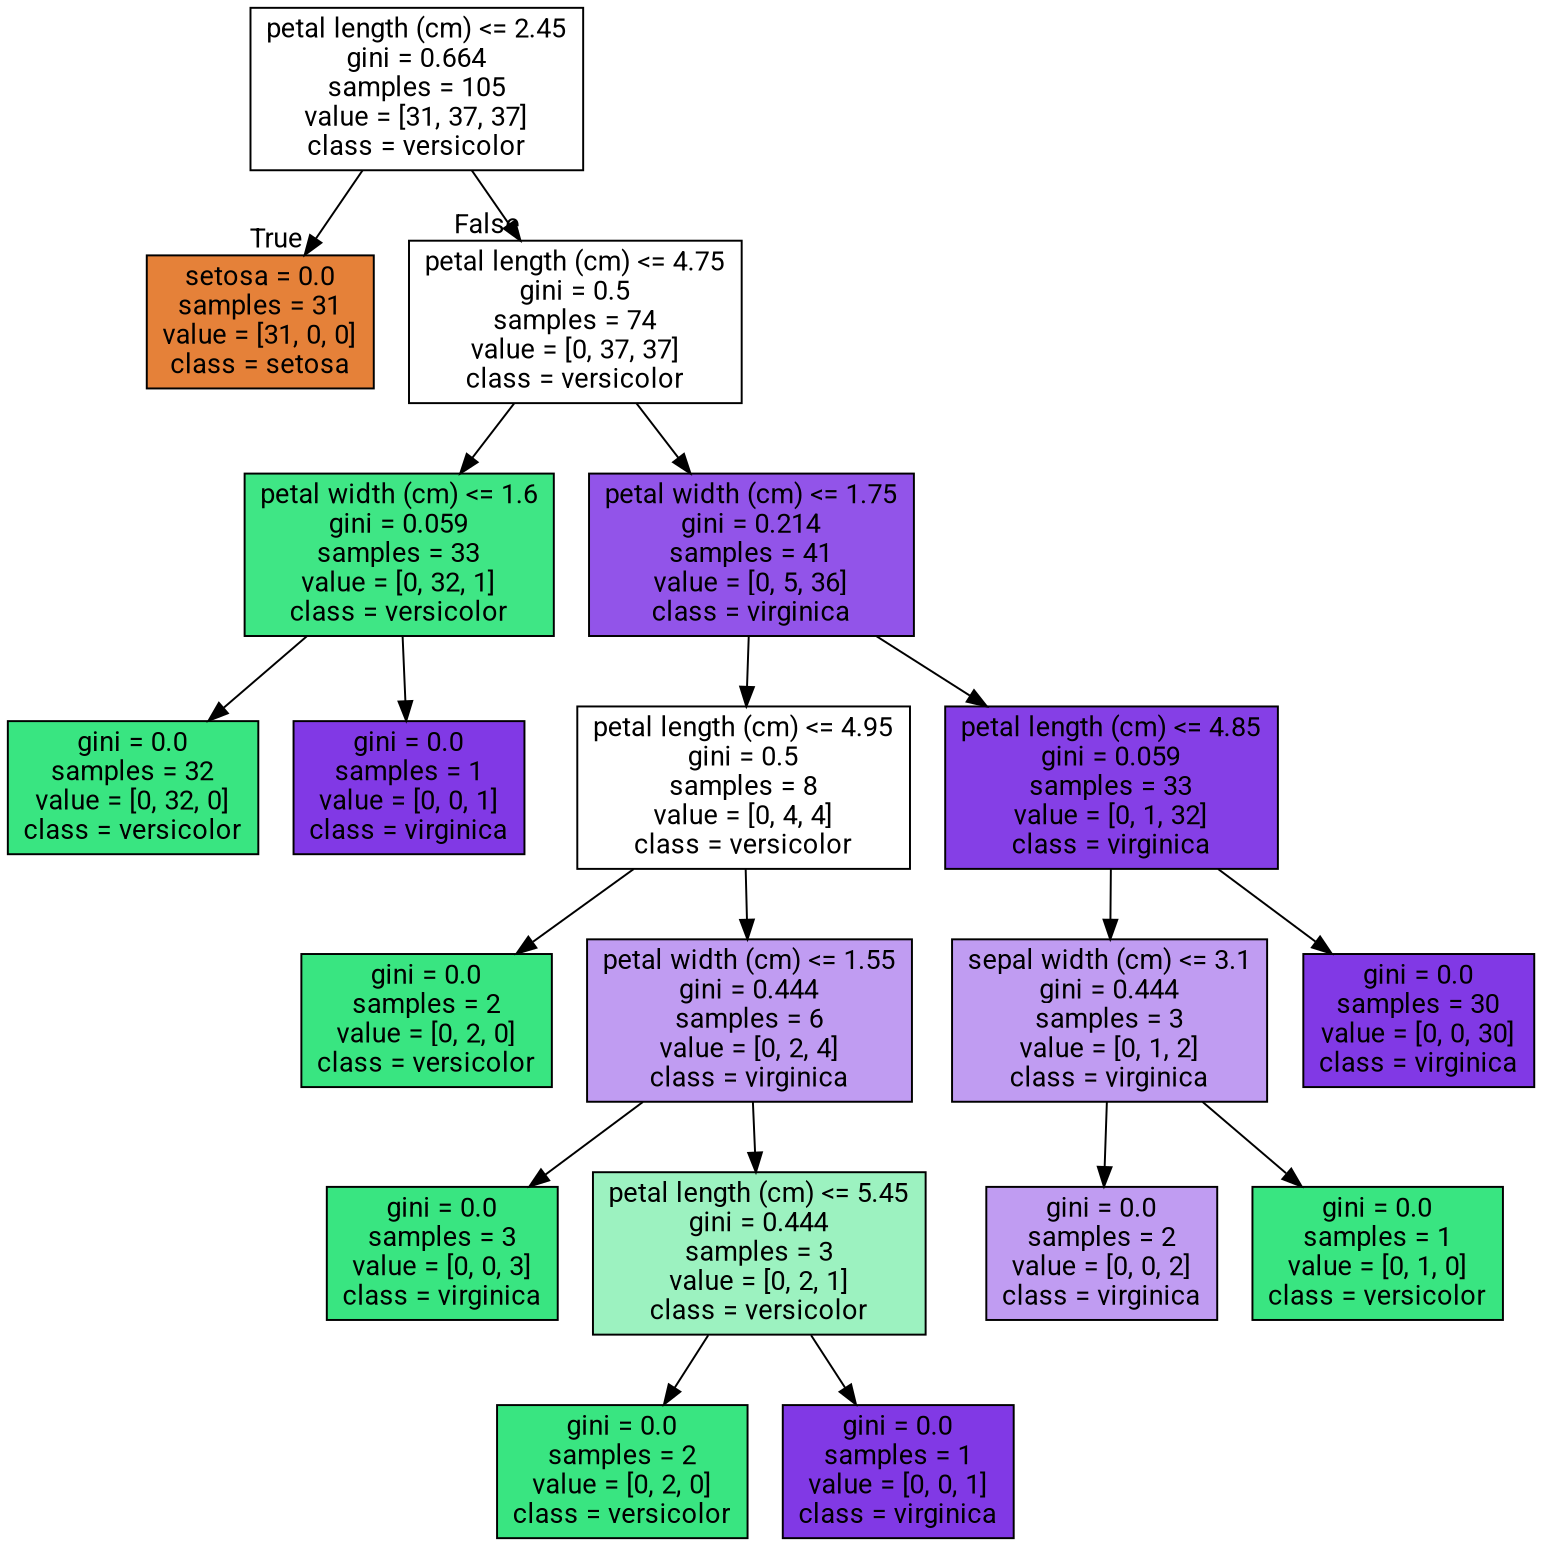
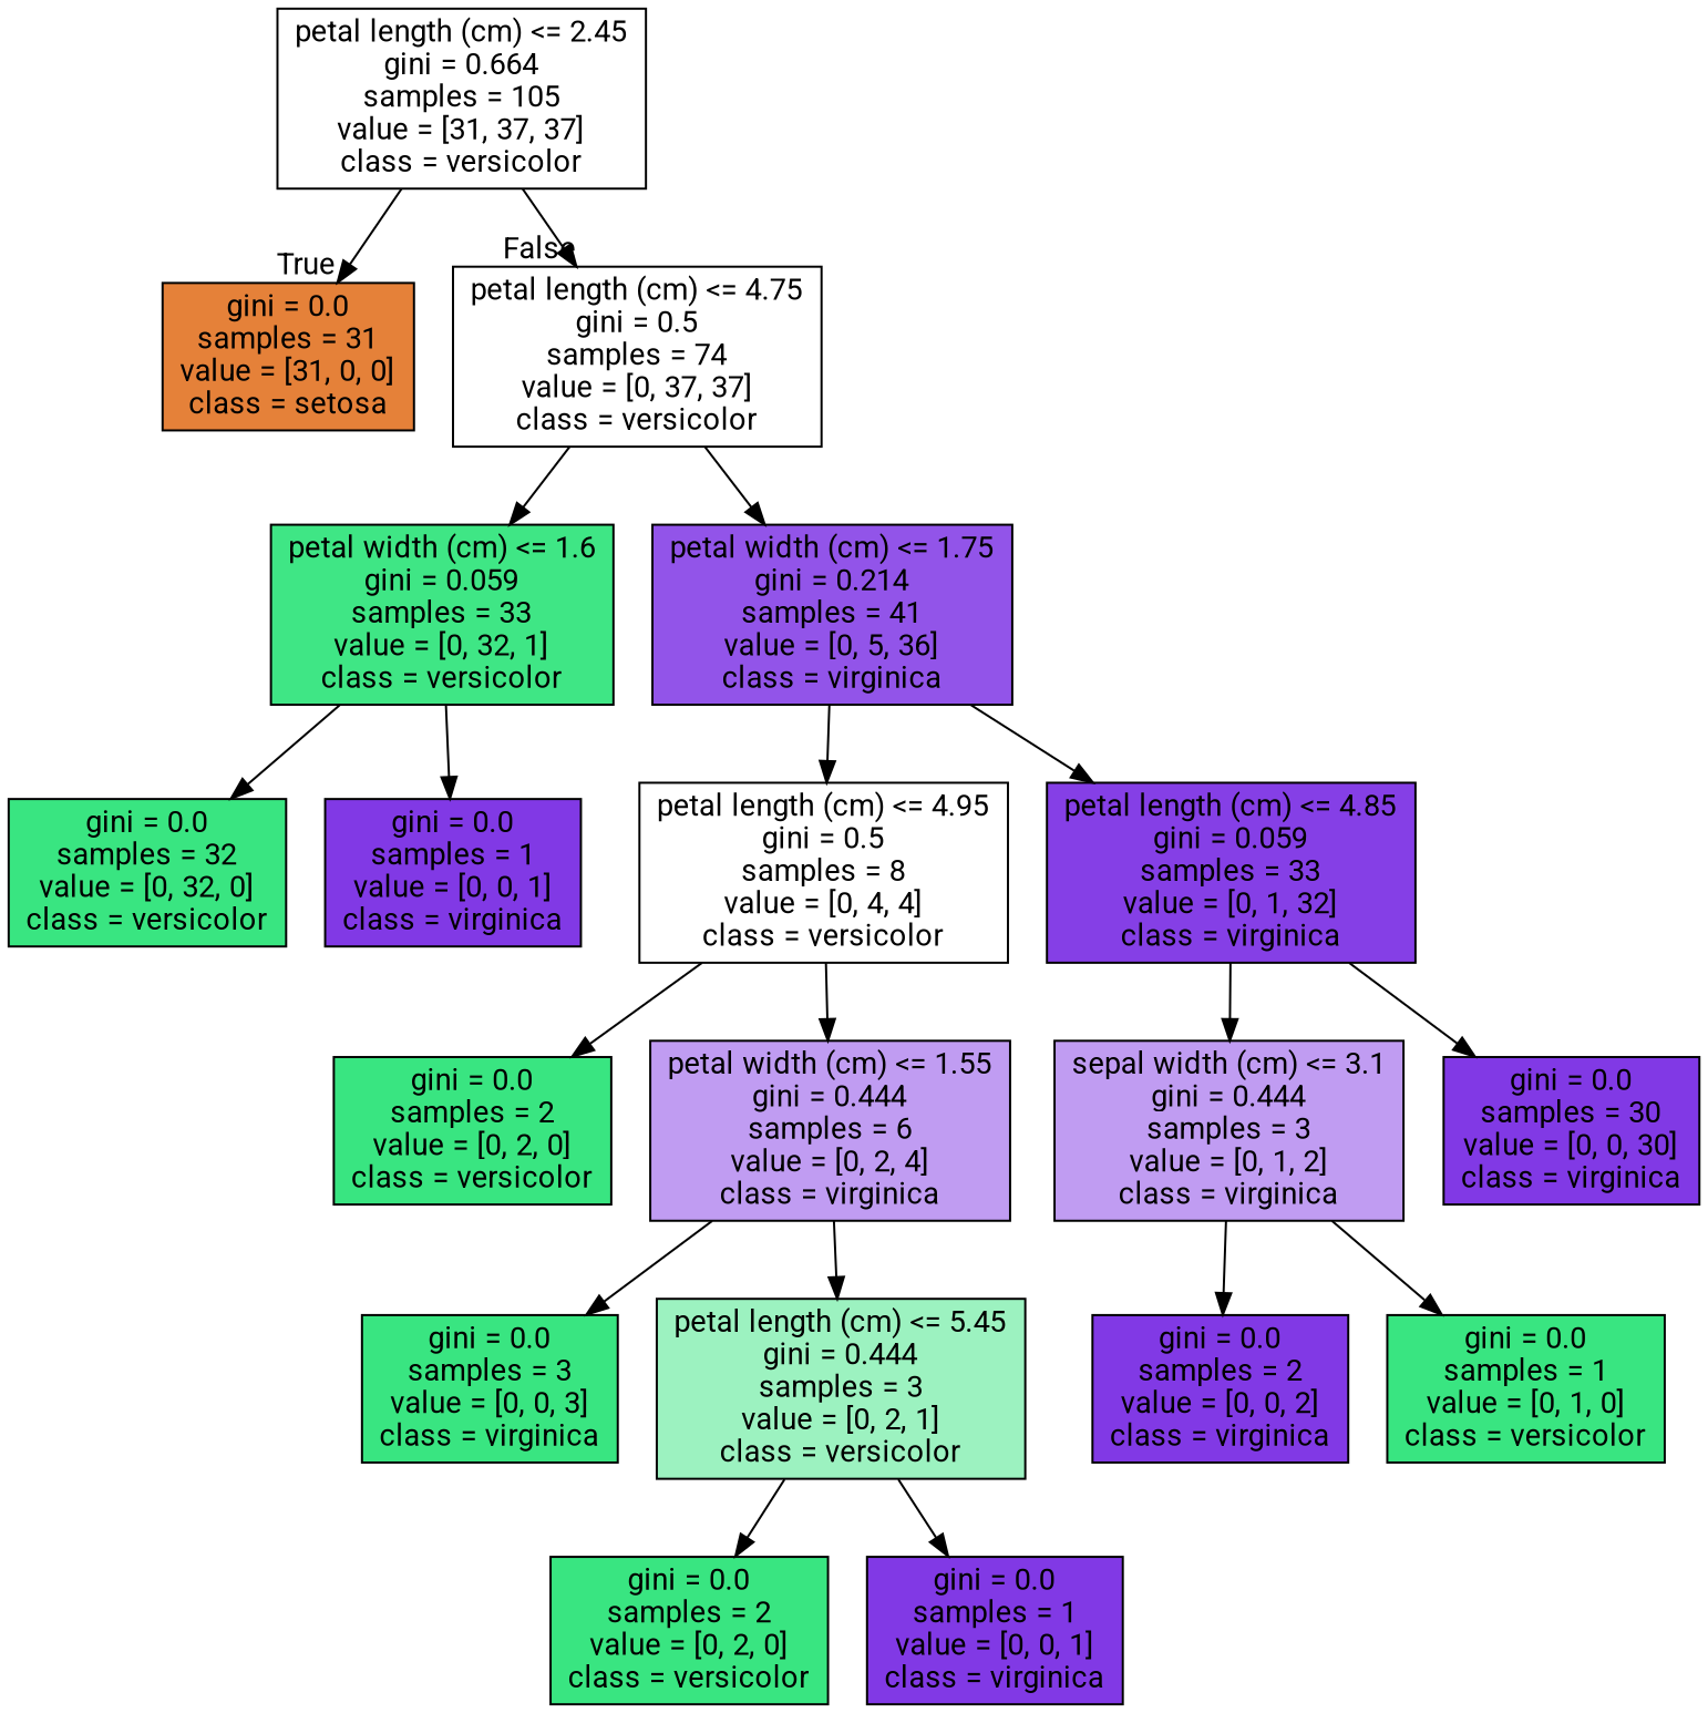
  digraph {
    fontname=Roboto
    node [color=black fillcolor="#39e581" fontname=Roboto shape=box style=filled]
    edge [fontname=Roboto]
    n1 [fillcolor="#ffffff" label="petal length (cm) <= 2.45\ngini = 0.664\nsamples = 105\nvalue = [31, 37, 37]\nclass = versicolor"]
-   n2 [fillcolor="#e58139" label="setosa = 0.0\nsamples = 31\nvalue = [31, 0, 0]\nclass = setosa"]
+   n2 [fillcolor="#e58139" label="gini = 0.0\nsamples = 31\nvalue = [31, 0, 0]\nclass = setosa"]
    n3 [fillcolor="#ffffff" label="petal length (cm) <= 4.75\ngini = 0.5\nsamples = 74\nvalue = [0, 37, 37]\nclass = versicolor"]
    n4 [fillcolor="#3fe685" label="petal width (cm) <= 1.6\ngini = 0.059\nsamples = 33\nvalue = [0, 32, 1]\nclass = versicolor"]
    n5 [fillcolor="#9254e9" label="petal width (cm) <= 1.75\ngini = 0.214\nsamples = 41\nvalue = [0, 5, 36]\nclass = virginica"]
    n6 [label="gini = 0.0\nsamples = 32\nvalue = [0, 32, 0]\nclass = versicolor"]
    n7 [fillcolor="#8139e5" label="gini = 0.0\nsamples = 1\nvalue = [0, 0, 1]\nclass = virginica"]
    n8 [fillcolor="#ffffff" label="petal length (cm) <= 4.95\ngini = 0.5\nsamples = 8\nvalue = [0, 4, 4]\nclass = versicolor"]
    n9 [fillcolor="#853fe6" label="petal length (cm) <= 4.85\ngini = 0.059\nsamples = 33\nvalue = [0, 1, 32]\nclass = virginica"]
    n10 [label="gini = 0.0\nsamples = 2\nvalue = [0, 2, 0]\nclass = versicolor"]
    n11 [fillcolor="#c09cf2" label="petal width (cm) <= 1.55\ngini = 0.444\nsamples = 6\nvalue = [0, 2, 4]\nclass = virginica"]
    n12 [fillcolor="#c09cf2" label="sepal width (cm) <= 3.1\ngini = 0.444\nsamples = 3\nvalue = [0, 1, 2]\nclass = virginica"]
    n13 [fillcolor="#8139e5" label="gini = 0.0\nsamples = 30\nvalue = [0, 0, 30]\nclass = virginica"]
    n14 [label="gini = 0.0\nsamples = 3\nvalue = [0, 0, 3]\nclass = virginica"]
    n15 [fillcolor="#9cf2c0" label="petal length (cm) <= 5.45\ngini = 0.444\nsamples = 3\nvalue = [0, 2, 1]\nclass = versicolor"]
    n16 [label="gini = 0.0\nsamples = 2\nvalue = [0, 2, 0]\nclass = versicolor"]
    n17 [fillcolor="#8139e5" label="gini = 0.0\nsamples = 1\nvalue = [0, 0, 1]\nclass = virginica"]
-   n18 [fillcolor="#c09cf2" label="gini = 0.0\nsamples = 2\nvalue = [0, 0, 2]\nclass = virginica"]
+   n18 [fillcolor="#8139e5" label="gini = 0.0\nsamples = 2\nvalue = [0, 0, 2]\nclass = virginica"]
    n19 [label="gini = 0.0\nsamples = 1\nvalue = [0, 1, 0]\nclass = versicolor"]
    n1 -> n2 [headlabel=True labelangle=45 labeldistance=2.5]
    n1 -> n3 [headlabel=False labelangle=-45 labeldistance=2.5]
    n3 -> n4
    n3 -> n5
    n4 -> n6
    n4 -> n7
    n5 -> n8
    n5 -> n9
    n8 -> n10
    n8 -> n11
    n9 -> n12
    n9 -> n13
    n11 -> n14
    n11 -> n15
    n12 -> n18
    n12 -> n19
    n15 -> n16
    n15 -> n17
  }
